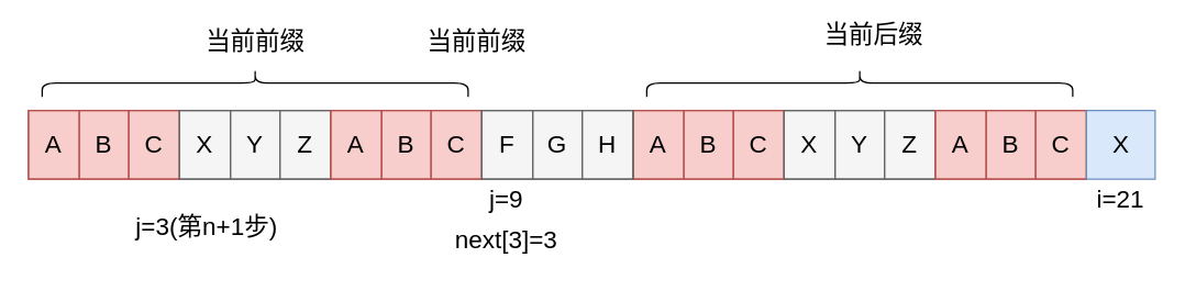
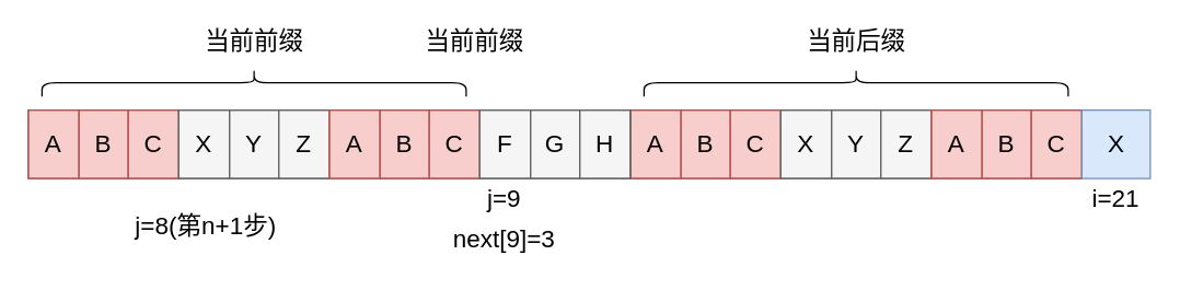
  <mxCell id="0" />
  <mxCell id="1" parent="0" />
  <mxCell id="2" value="" style="childLayout=tableLayout;recursiveResize=0;shadow=0;fillColor=#f8cecc;strokeColor=#b85450;" vertex="1" parent="1"><mxGeometry y="80" width="110" height="50" as="geometry" x="20" /></mxCell>
  <mxCell id="3" value="" style="shape=tableRow;horizontal=0;startSize=0;swimlaneHead=0;swimlaneBody=0;top=0;left=0;bottom=0;right=0;dropTarget=0;collapsible=0;recursiveResize=0;expand=0;fontStyle=0;fillColor=none;strokeColor=inherit;" vertex="1" parent="2"><mxGeometry width="110" height="50" as="geometry" /></mxCell>
  <mxCell id="4" value="&lt;font style=&quot;font-size: 18px;&quot;&gt;A&lt;/font&gt;" style="connectable=0;recursiveResize=0;strokeColor=inherit;fillColor=none;align=center;whiteSpace=wrap;html=1;" vertex="1" parent="3"><mxGeometry width="37" height="50" as="geometry"><mxRectangle width="37" height="50" as="alternateBounds" /></mxGeometry></mxCell>
  <mxCell id="5" value="&lt;font style=&quot;font-size: 18px;&quot;&gt;B&lt;/font&gt;" style="connectable=0;recursiveResize=0;strokeColor=inherit;fillColor=none;align=center;whiteSpace=wrap;html=1;" vertex="1" parent="3"><mxGeometry x="37" width="36" height="50" as="geometry"><mxRectangle width="36" height="50" as="alternateBounds" /></mxGeometry></mxCell>
  <mxCell id="6" value="&lt;font style=&quot;font-size: 18px;&quot;&gt;C&lt;/font&gt;" style="connectable=0;recursiveResize=0;strokeColor=inherit;fillColor=none;align=center;whiteSpace=wrap;html=1;" vertex="1" parent="3"><mxGeometry x="73" width="37" height="50" as="geometry"><mxRectangle width="37" height="50" as="alternateBounds" /></mxGeometry></mxCell>
  <mxCell id="7" value="" style="childLayout=tableLayout;recursiveResize=0;shadow=0;fillColor=#f5f5f5;strokeColor=#666666;fontColor=#333333;" vertex="1" parent="1"><mxGeometry x="130" y="80" width="110" height="50" as="geometry" /></mxCell>
  <mxCell id="8" value="" style="shape=tableRow;horizontal=0;startSize=0;swimlaneHead=0;swimlaneBody=0;top=0;left=0;bottom=0;right=0;dropTarget=0;collapsible=0;recursiveResize=0;expand=0;fontStyle=0;fillColor=none;strokeColor=inherit;" vertex="1" parent="7"><mxGeometry width="110" height="50" as="geometry" /></mxCell>
  <mxCell id="9" value="&lt;font style=&quot;font-size: 18px;&quot;&gt;X&lt;/font&gt;" style="connectable=0;recursiveResize=0;strokeColor=inherit;fillColor=none;align=center;whiteSpace=wrap;html=1;" vertex="1" parent="8"><mxGeometry width="37" height="50" as="geometry"><mxRectangle width="37" height="50" as="alternateBounds" /></mxGeometry></mxCell>
  <mxCell id="10" value="&lt;font style=&quot;font-size: 18px;&quot;&gt;Y&lt;/font&gt;" style="connectable=0;recursiveResize=0;strokeColor=inherit;fillColor=none;align=center;whiteSpace=wrap;html=1;" vertex="1" parent="8"><mxGeometry x="37" width="36" height="50" as="geometry"><mxRectangle width="36" height="50" as="alternateBounds" /></mxGeometry></mxCell>
  <mxCell id="11" value="&lt;font style=&quot;font-size: 18px;&quot;&gt;Z&lt;/font&gt;" style="connectable=0;recursiveResize=0;strokeColor=inherit;fillColor=none;align=center;whiteSpace=wrap;html=1;" vertex="1" parent="8"><mxGeometry x="73" width="37" height="50" as="geometry"><mxRectangle width="37" height="50" as="alternateBounds" /></mxGeometry></mxCell>
  <mxCell id="12" value="" style="childLayout=tableLayout;recursiveResize=0;shadow=0;fillColor=#f8cecc;strokeColor=#b85450;" vertex="1" parent="1"><mxGeometry x="240" y="80" width="110" height="50" as="geometry" /></mxCell>
  <mxCell id="13" value="" style="shape=tableRow;horizontal=0;startSize=0;swimlaneHead=0;swimlaneBody=0;top=0;left=0;bottom=0;right=0;dropTarget=0;collapsible=0;recursiveResize=0;expand=0;fontStyle=0;fillColor=none;strokeColor=inherit;" vertex="1" parent="12"><mxGeometry width="110" height="50" as="geometry" /></mxCell>
  <mxCell id="14" value="&lt;font style=&quot;font-size: 18px;&quot;&gt;A&lt;/font&gt;" style="connectable=0;recursiveResize=0;strokeColor=inherit;fillColor=none;align=center;whiteSpace=wrap;html=1;" vertex="1" parent="13"><mxGeometry width="37" height="50" as="geometry"><mxRectangle width="37" height="50" as="alternateBounds" /></mxGeometry></mxCell>
  <mxCell id="15" value="&lt;font style=&quot;font-size: 18px;&quot;&gt;B&lt;/font&gt;" style="connectable=0;recursiveResize=0;strokeColor=inherit;fillColor=none;align=center;whiteSpace=wrap;html=1;" vertex="1" parent="13"><mxGeometry x="37" width="36" height="50" as="geometry"><mxRectangle width="36" height="50" as="alternateBounds" /></mxGeometry></mxCell>
  <mxCell id="16" value="&lt;font style=&quot;font-size: 18px;&quot;&gt;C&lt;/font&gt;" style="connectable=0;recursiveResize=0;strokeColor=inherit;fillColor=none;align=center;whiteSpace=wrap;html=1;" vertex="1" parent="13"><mxGeometry x="73" width="37" height="50" as="geometry"><mxRectangle width="37" height="50" as="alternateBounds" /></mxGeometry></mxCell>
  <mxCell id="17" value="" style="childLayout=tableLayout;recursiveResize=0;shadow=0;fillColor=#f8cecc;strokeColor=#b85450;" vertex="1" parent="1"><mxGeometry x="460" y="80" width="110" height="50" as="geometry" /></mxCell>
  <mxCell id="18" value="" style="shape=tableRow;horizontal=0;startSize=0;swimlaneHead=0;swimlaneBody=0;top=0;left=0;bottom=0;right=0;dropTarget=0;collapsible=0;recursiveResize=0;expand=0;fontStyle=0;fillColor=none;strokeColor=inherit;" vertex="1" parent="17"><mxGeometry width="110" height="50" as="geometry" /></mxCell>
  <mxCell id="19" value="&lt;font style=&quot;font-size: 18px;&quot;&gt;A&lt;/font&gt;" style="connectable=0;recursiveResize=0;strokeColor=inherit;fillColor=none;align=center;whiteSpace=wrap;html=1;" vertex="1" parent="18"><mxGeometry width="37" height="50" as="geometry"><mxRectangle width="37" height="50" as="alternateBounds" /></mxGeometry></mxCell>
  <mxCell id="20" value="&lt;font style=&quot;font-size: 18px;&quot;&gt;B&lt;/font&gt;" style="connectable=0;recursiveResize=0;strokeColor=inherit;fillColor=none;align=center;whiteSpace=wrap;html=1;" vertex="1" parent="18"><mxGeometry x="37" width="36" height="50" as="geometry"><mxRectangle width="36" height="50" as="alternateBounds" /></mxGeometry></mxCell>
  <mxCell id="21" value="&lt;font style=&quot;font-size: 18px;&quot;&gt;C&lt;/font&gt;" style="connectable=0;recursiveResize=0;strokeColor=inherit;fillColor=none;align=center;whiteSpace=wrap;html=1;" vertex="1" parent="18"><mxGeometry x="73" width="37" height="50" as="geometry"><mxRectangle width="37" height="50" as="alternateBounds" /></mxGeometry></mxCell>
  <mxCell id="22" value="" style="childLayout=tableLayout;recursiveResize=0;shadow=0;fillColor=#f5f5f5;strokeColor=#666666;fontColor=#333333;" vertex="1" parent="1"><mxGeometry x="570" y="80" width="110" height="50" as="geometry" /></mxCell>
  <mxCell id="23" value="" style="shape=tableRow;horizontal=0;startSize=0;swimlaneHead=0;swimlaneBody=0;top=0;left=0;bottom=0;right=0;dropTarget=0;collapsible=0;recursiveResize=0;expand=0;fontStyle=0;fillColor=none;strokeColor=inherit;" vertex="1" parent="22"><mxGeometry width="110" height="50" as="geometry" /></mxCell>
  <mxCell id="24" value="&lt;font style=&quot;font-size: 18px;&quot;&gt;X&lt;/font&gt;" style="connectable=0;recursiveResize=0;strokeColor=inherit;fillColor=none;align=center;whiteSpace=wrap;html=1;" vertex="1" parent="23"><mxGeometry width="37" height="50" as="geometry"><mxRectangle width="37" height="50" as="alternateBounds" /></mxGeometry></mxCell>
  <mxCell id="25" value="&lt;font style=&quot;font-size: 18px;&quot;&gt;Y&lt;/font&gt;" style="connectable=0;recursiveResize=0;strokeColor=inherit;fillColor=none;align=center;whiteSpace=wrap;html=1;" vertex="1" parent="23"><mxGeometry x="37" width="36" height="50" as="geometry"><mxRectangle width="36" height="50" as="alternateBounds" /></mxGeometry></mxCell>
  <mxCell id="26" value="&lt;font style=&quot;font-size: 18px;&quot;&gt;Z&lt;/font&gt;" style="connectable=0;recursiveResize=0;strokeColor=inherit;fillColor=none;align=center;whiteSpace=wrap;html=1;" vertex="1" parent="23"><mxGeometry x="73" width="37" height="50" as="geometry"><mxRectangle width="37" height="50" as="alternateBounds" /></mxGeometry></mxCell>
  <mxCell id="27" value="" style="childLayout=tableLayout;recursiveResize=0;shadow=0;fillColor=#f8cecc;strokeColor=#b85450;" vertex="1" parent="1"><mxGeometry x="680" y="80" width="110" height="50" as="geometry" /></mxCell>
  <mxCell id="28" value="" style="shape=tableRow;horizontal=0;startSize=0;swimlaneHead=0;swimlaneBody=0;top=0;left=0;bottom=0;right=0;dropTarget=0;collapsible=0;recursiveResize=0;expand=0;fontStyle=0;fillColor=none;strokeColor=inherit;" vertex="1" parent="27"><mxGeometry width="110" height="50" as="geometry" /></mxCell>
  <mxCell id="29" value="&lt;font style=&quot;font-size: 18px;&quot;&gt;A&lt;/font&gt;" style="connectable=0;recursiveResize=0;strokeColor=inherit;fillColor=none;align=center;whiteSpace=wrap;html=1;" vertex="1" parent="28"><mxGeometry width="37" height="50" as="geometry"><mxRectangle width="37" height="50" as="alternateBounds" /></mxGeometry></mxCell>
  <mxCell id="30" value="&lt;font style=&quot;font-size: 18px;&quot;&gt;B&lt;/font&gt;" style="connectable=0;recursiveResize=0;strokeColor=inherit;fillColor=none;align=center;whiteSpace=wrap;html=1;" vertex="1" parent="28"><mxGeometry x="37" width="36" height="50" as="geometry"><mxRectangle width="36" height="50" as="alternateBounds" /></mxGeometry></mxCell>
  <mxCell id="31" value="&lt;font style=&quot;font-size: 18px;&quot;&gt;C&lt;/font&gt;" style="connectable=0;recursiveResize=0;strokeColor=inherit;fillColor=none;align=center;whiteSpace=wrap;html=1;" vertex="1" parent="28"><mxGeometry x="73" width="37" height="50" as="geometry"><mxRectangle width="37" height="50" as="alternateBounds" /></mxGeometry></mxCell>
  <mxCell id="32" value="" style="childLayout=tableLayout;recursiveResize=0;shadow=0;fillColor=#f5f5f5;strokeColor=#666666;fontColor=#333333;" vertex="1" parent="1"><mxGeometry x="350" y="80" width="110" height="50" as="geometry" /></mxCell>
  <mxCell id="33" value="" style="shape=tableRow;horizontal=0;startSize=0;swimlaneHead=0;swimlaneBody=0;top=0;left=0;bottom=0;right=0;dropTarget=0;collapsible=0;recursiveResize=0;expand=0;fontStyle=0;fillColor=none;strokeColor=inherit;" vertex="1" parent="32"><mxGeometry width="110" height="50" as="geometry" /></mxCell>
  <mxCell id="34" value="&lt;font style=&quot;font-size: 18px;&quot;&gt;F&lt;/font&gt;" style="connectable=0;recursiveResize=0;strokeColor=inherit;fillColor=none;align=center;whiteSpace=wrap;html=1;" vertex="1" parent="33"><mxGeometry width="37" height="50" as="geometry"><mxRectangle width="37" height="50" as="alternateBounds" /></mxGeometry></mxCell>
  <mxCell id="35" value="&lt;font style=&quot;font-size: 18px;&quot;&gt;G&lt;/font&gt;" style="connectable=0;recursiveResize=0;strokeColor=inherit;fillColor=none;align=center;whiteSpace=wrap;html=1;" vertex="1" parent="33"><mxGeometry x="37" width="36" height="50" as="geometry"><mxRectangle width="36" height="50" as="alternateBounds" /></mxGeometry></mxCell>
  <mxCell id="36" value="&lt;font style=&quot;font-size: 18px;&quot;&gt;H&lt;/font&gt;" style="connectable=0;recursiveResize=0;strokeColor=inherit;fillColor=none;align=center;whiteSpace=wrap;html=1;" vertex="1" parent="33"><mxGeometry x="73" width="37" height="50" as="geometry"><mxRectangle width="37" height="50" as="alternateBounds" /></mxGeometry></mxCell>
  <mxCell id="37" value="" style="rounded=0;whiteSpace=wrap;html=1;fillColor=#dae8fc;strokeColor=#6c8ebf;" vertex="1" parent="1"><mxGeometry x="790" y="80" width="50" height="50" as="geometry" /></mxCell>
  <mxCell id="38" value="&lt;span style=&quot;font-size: 18px;&quot;&gt;X&lt;/span&gt;" style="text;strokeColor=none;align=center;fillColor=none;html=1;verticalAlign=middle;whiteSpace=wrap;rounded=0;" vertex="1" parent="1"><mxGeometry x="797.5" y="95" width="35" height="20" as="geometry" /></mxCell>
  <mxCell id="39" value="" style="shape=curlyBracket;whiteSpace=wrap;html=1;rounded=1;labelPosition=left;verticalLabelPosition=middle;align=right;verticalAlign=middle;direction=south;" vertex="1" parent="1"><mxGeometry x="30" y="50" width="310" height="20" as="geometry" /></mxCell>
  <mxCell id="40" value="" style="shape=curlyBracket;whiteSpace=wrap;html=1;rounded=1;labelPosition=left;verticalLabelPosition=middle;align=right;verticalAlign=middle;direction=south;" vertex="1" parent="1"><mxGeometry x="470" y="50" width="310" height="20" as="geometry" /></mxCell>
  <mxCell id="41" value="&lt;span style=&quot;font-size: 18px;&quot;&gt;当前前缀&lt;/span&gt;" style="text;strokeColor=none;align=center;fillColor=none;html=1;verticalAlign=middle;whiteSpace=wrap;rounded=0;" vertex="1" parent="1"><mxGeometry x="138.75" y="20" width="92.5" height="20" as="geometry" /></mxCell>
- <mxCell id="42" value="&lt;span style=&quot;font-size: 18px;&quot;&gt;当前后缀&lt;/span&gt;" style="text;strokeColor=none;align=center;fillColor=none;html=1;verticalAlign=middle;whiteSpace=wrap;rounded=0;" vertex="1" parent="1"><mxGeometry x="588.75" y="15" width="92.5" height="20" as="geometry" /></mxCell>
+ <mxCell id="42" value="&lt;span style=&quot;font-size: 18px;&quot;&gt;当前后缀&lt;/span&gt;" style="text;strokeColor=none;align=center;fillColor=none;html=1;verticalAlign=middle;whiteSpace=wrap;rounded=0;" vertex="1" parent="1"><mxGeometry x="578.75" y="20" width="92.5" height="20" as="geometry" /></mxCell>
  <mxCell id="43" value="&lt;span style=&quot;font-size: 18px;&quot;&gt;当前前缀&lt;/span&gt;" style="text;strokeColor=none;align=center;fillColor=none;html=1;verticalAlign=middle;whiteSpace=wrap;rounded=0;" vertex="1" parent="1"><mxGeometry x="300" y="20" width="92.5" height="20" as="geometry" /></mxCell>
  <mxCell id="44" value="&lt;span style=&quot;font-size: 18px;&quot;&gt;j=9&lt;/span&gt;" style="text;strokeColor=none;align=center;fillColor=none;html=1;verticalAlign=middle;whiteSpace=wrap;rounded=0;" vertex="1" parent="1"><mxGeometry x="342.5" y="130" width="50" height="30" as="geometry" /></mxCell>
  <mxCell id="45" value="&lt;span style=&quot;font-size: 18px;&quot;&gt;i=21&lt;/span&gt;" style="text;strokeColor=none;align=center;fillColor=none;html=1;verticalAlign=middle;whiteSpace=wrap;rounded=0;" vertex="1" parent="1"><mxGeometry x="790" y="130" width="50" height="30" as="geometry" /></mxCell>
- <mxCell id="46" value="&lt;span style=&quot;font-size: 18px;&quot;&gt;next[3]=3&lt;/span&gt;" style="text;strokeColor=none;align=center;fillColor=none;html=1;verticalAlign=middle;whiteSpace=wrap;rounded=0;" vertex="1" parent="1"><mxGeometry x="342.5" y="160" width="50" height="30" as="geometry" /></mxCell>
- <mxCell id="47" value="&lt;span style=&quot;font-size: 18px;&quot;&gt;j=3(第n+1步)&lt;/span&gt;" style="text;strokeColor=none;align=center;fillColor=none;html=1;verticalAlign=middle;whiteSpace=wrap;rounded=0;" vertex="1" parent="1"><mxGeometry x="80" y="150" width="140" height="30" as="geometry" /></mxCell>
+ <mxCell id="46" value="&lt;span style=&quot;font-size: 18px;&quot;&gt;next[9]=3&lt;/span&gt;" style="text;strokeColor=none;align=center;fillColor=none;html=1;verticalAlign=middle;whiteSpace=wrap;rounded=0;" vertex="1" parent="1"><mxGeometry x="342.5" y="160" width="50" height="30" as="geometry" /></mxCell>
+ <mxCell id="47" value="&lt;span style=&quot;font-size: 18px;&quot;&gt;j=8(第n+1步)&lt;/span&gt;" style="text;strokeColor=none;align=center;fillColor=none;html=1;verticalAlign=middle;whiteSpace=wrap;rounded=0;" vertex="1" parent="1"><mxGeometry x="80" y="150" width="140" height="30" as="geometry" /></mxCell>
